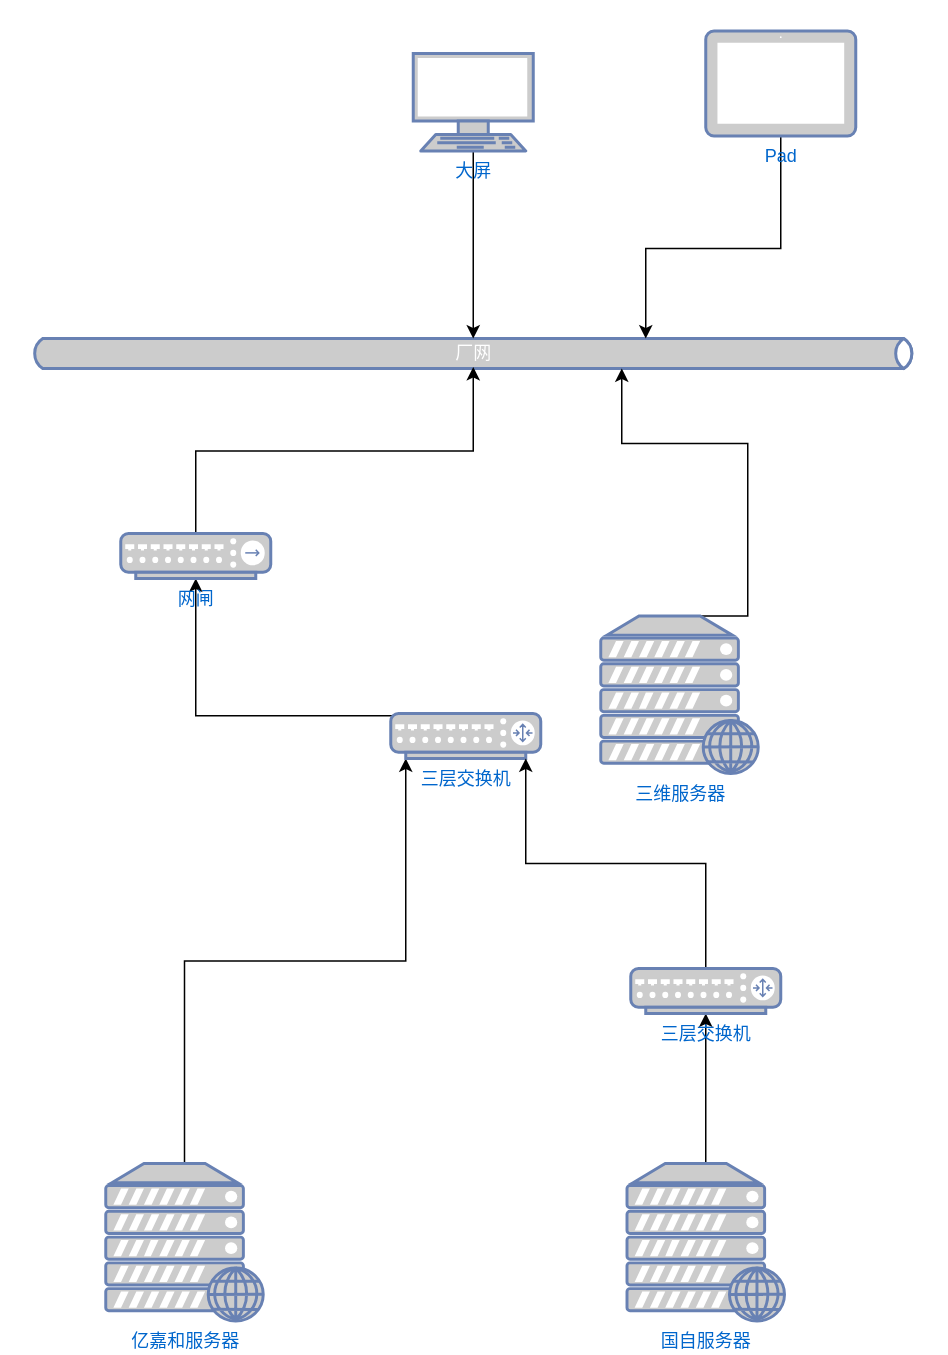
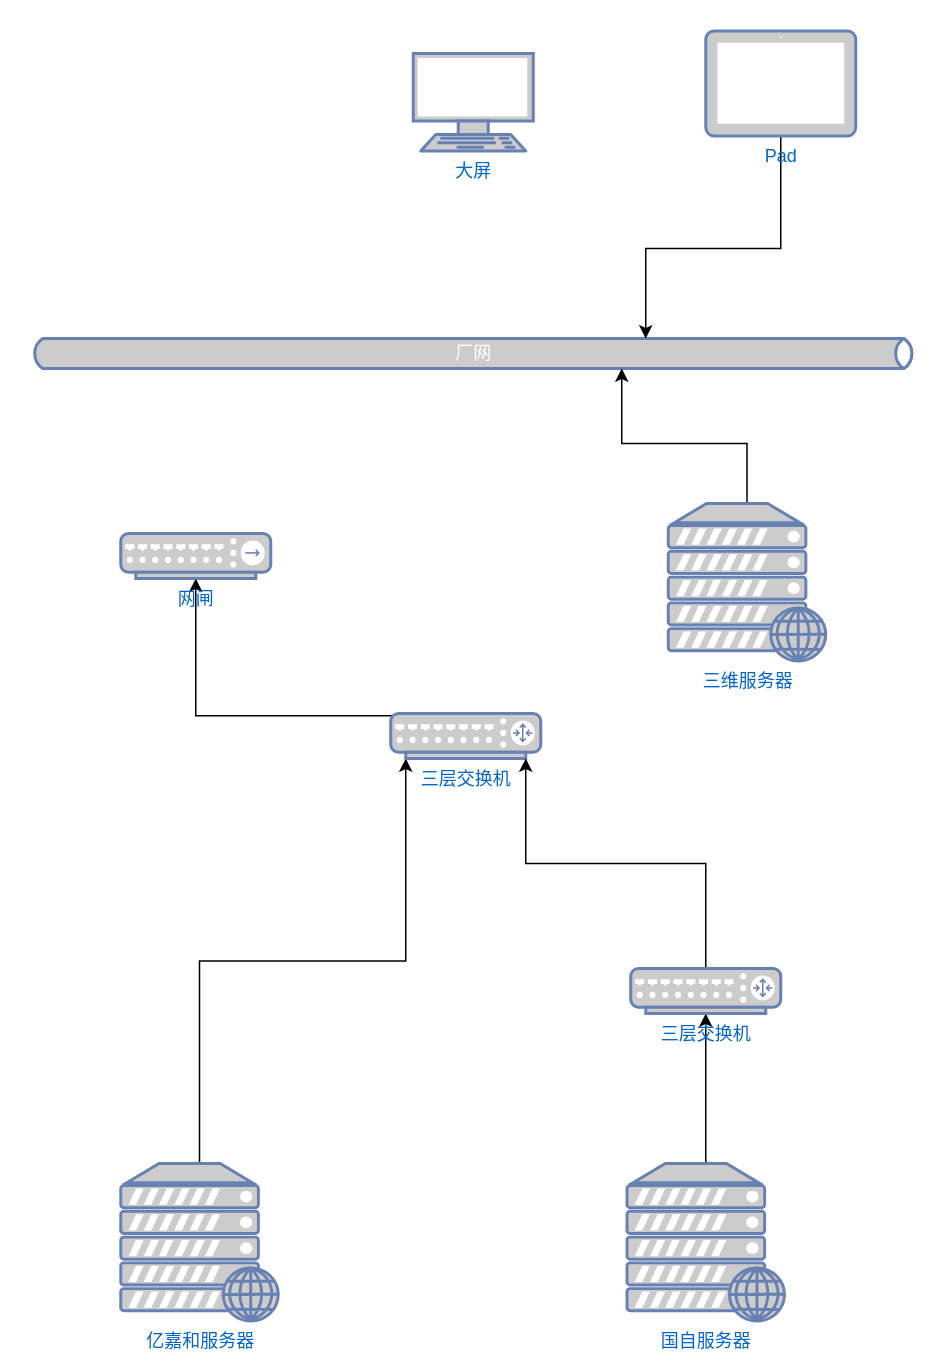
  <mxCell id="0" />
  <mxCell id="1" parent="0" />
  <mxCell id="2" style="edgeStyle=orthogonalEdgeStyle;rounded=0;orthogonalLoop=1;jettySize=auto;html=1;exitX=0.5;exitY=0;exitDx=0;exitDy=0;exitPerimeter=0;entryX=0.1;entryY=1;entryDx=0;entryDy=0;entryPerimeter=0;" edge="1" parent="1" source="3" target="7"><mxGeometry relative="1" as="geometry" /></mxCell>
- <mxCell id="3" value="亿嘉和服务器" style="fontColor=#0066CC;verticalAlign=top;verticalLabelPosition=bottom;labelPosition=center;align=center;html=1;outlineConnect=0;fillColor=#CCCCCC;strokeColor=#6881B3;gradientColor=none;gradientDirection=north;strokeWidth=2;shape=mxgraph.networks.web_server;" vertex="1" parent="1"><mxGeometry x="70" y="775" width="105" height="105" as="geometry" /></mxCell>
+ <mxCell id="3" value="亿嘉和服务器" style="fontColor=#0066CC;verticalAlign=top;verticalLabelPosition=bottom;labelPosition=center;align=center;html=1;outlineConnect=0;fillColor=#CCCCCC;strokeColor=#6881B3;gradientColor=none;gradientDirection=north;strokeWidth=2;shape=mxgraph.networks.web_server;" vertex="1" parent="1"><mxGeometry x="80" y="775" width="105" height="105" as="geometry" /></mxCell>
  <mxCell id="4" style="edgeStyle=orthogonalEdgeStyle;rounded=0;orthogonalLoop=1;jettySize=auto;html=1;exitX=0.5;exitY=0;exitDx=0;exitDy=0;exitPerimeter=0;" edge="1" parent="1" source="5" target="9"><mxGeometry relative="1" as="geometry" /></mxCell>
  <mxCell id="5" value="国自服务器" style="fontColor=#0066CC;verticalAlign=top;verticalLabelPosition=bottom;labelPosition=center;align=center;html=1;outlineConnect=0;fillColor=#CCCCCC;strokeColor=#6881B3;gradientColor=none;gradientDirection=north;strokeWidth=2;shape=mxgraph.networks.web_server;" vertex="1" parent="1"><mxGeometry x="417.5" y="775" width="105" height="105" as="geometry" /></mxCell>
  <mxCell id="6" style="edgeStyle=orthogonalEdgeStyle;rounded=0;orthogonalLoop=1;jettySize=auto;html=1;exitX=0.05;exitY=0.05;exitDx=0;exitDy=0;exitPerimeter=0;" edge="1" parent="1" source="7" target="12"><mxGeometry relative="1" as="geometry" /></mxCell>
  <mxCell id="7" value="三层交换机" style="fontColor=#0066CC;verticalAlign=top;verticalLabelPosition=bottom;labelPosition=center;align=center;html=1;outlineConnect=0;fillColor=#CCCCCC;strokeColor=#6881B3;gradientColor=none;gradientDirection=north;strokeWidth=2;shape=mxgraph.networks.router;" vertex="1" parent="1"><mxGeometry x="260" y="475" width="100" height="30" as="geometry" /></mxCell>
  <mxCell id="8" style="edgeStyle=orthogonalEdgeStyle;rounded=0;orthogonalLoop=1;jettySize=auto;html=1;exitX=0.5;exitY=0;exitDx=0;exitDy=0;exitPerimeter=0;entryX=0.9;entryY=1;entryDx=0;entryDy=0;entryPerimeter=0;" edge="1" parent="1" source="9" target="7"><mxGeometry relative="1" as="geometry" /></mxCell>
  <mxCell id="9" value="三层交换机" style="fontColor=#0066CC;verticalAlign=top;verticalLabelPosition=bottom;labelPosition=center;align=center;html=1;outlineConnect=0;fillColor=#CCCCCC;strokeColor=#6881B3;gradientColor=none;gradientDirection=north;strokeWidth=2;shape=mxgraph.networks.router;" vertex="1" parent="1"><mxGeometry x="420" y="645" width="100" height="30" as="geometry" /></mxCell>
  <mxCell id="10" value="厂网" style="html=1;outlineConnect=0;fillColor=#CCCCCC;strokeColor=#6881B3;gradientColor=none;gradientDirection=north;strokeWidth=2;shape=mxgraph.networks.bus;gradientColor=none;gradientDirection=north;fontColor=#ffffff;perimeter=backbonePerimeter;backboneSize=20;" vertex="1" parent="1"><mxGeometry x="20" y="225" width="590" height="20" as="geometry" /></mxCell>
- <mxCell id="11" style="edgeStyle=orthogonalEdgeStyle;rounded=0;orthogonalLoop=1;jettySize=auto;html=1;exitX=0.5;exitY=0;exitDx=0;exitDy=0;exitPerimeter=0;" edge="1" parent="1" source="12" target="10"><mxGeometry relative="1" as="geometry" /></mxCell>
  <mxCell id="12" value="网闸" style="fontColor=#0066CC;verticalAlign=top;verticalLabelPosition=bottom;labelPosition=center;align=center;html=1;outlineConnect=0;fillColor=#CCCCCC;strokeColor=#6881B3;gradientColor=none;gradientDirection=north;strokeWidth=2;shape=mxgraph.networks.hub;" vertex="1" parent="1"><mxGeometry x="80" y="355" width="100" height="30" as="geometry" /></mxCell>
  <mxCell id="13" style="edgeStyle=orthogonalEdgeStyle;rounded=0;orthogonalLoop=1;jettySize=auto;html=1;exitX=0.5;exitY=0;exitDx=0;exitDy=0;exitPerimeter=0;" edge="1" parent="1" source="14"><mxGeometry relative="1" as="geometry"><mxPoint x="414" y="245" as="targetPoint" /><Array as="points"><mxPoint x="498" y="295" /><mxPoint x="414" y="295" /></Array></mxGeometry></mxCell>
- <mxCell id="14" value="三维服务器" style="fontColor=#0066CC;verticalAlign=top;verticalLabelPosition=bottom;labelPosition=center;align=center;html=1;outlineConnect=0;fillColor=#CCCCCC;strokeColor=#6881B3;gradientColor=none;gradientDirection=north;strokeWidth=2;shape=mxgraph.networks.web_server;" vertex="1" parent="1"><mxGeometry x="400" y="410" width="105" height="105" as="geometry" /></mxCell>
- <mxCell id="15" style="edgeStyle=orthogonalEdgeStyle;rounded=0;orthogonalLoop=1;jettySize=auto;html=1;exitX=0.5;exitY=1;exitDx=0;exitDy=0;exitPerimeter=0;" edge="1" parent="1" source="16" target="10"><mxGeometry relative="1" as="geometry" /></mxCell>
+ <mxCell id="14" value="三维服务器" style="fontColor=#0066CC;verticalAlign=top;verticalLabelPosition=bottom;labelPosition=center;align=center;html=1;outlineConnect=0;fillColor=#CCCCCC;strokeColor=#6881B3;gradientColor=none;gradientDirection=north;strokeWidth=2;shape=mxgraph.networks.web_server;" vertex="1" parent="1"><mxGeometry x="445" y="335" width="105" height="105" as="geometry" /></mxCell>
  <mxCell id="16" value="大屏" style="fontColor=#0066CC;verticalAlign=top;verticalLabelPosition=bottom;labelPosition=center;align=center;html=1;outlineConnect=0;fillColor=#CCCCCC;strokeColor=#6881B3;gradientColor=none;gradientDirection=north;strokeWidth=2;shape=mxgraph.networks.terminal;" vertex="1" parent="1"><mxGeometry x="275" y="35" width="80" height="65" as="geometry" /></mxCell>
  <mxCell id="17" style="edgeStyle=orthogonalEdgeStyle;rounded=0;orthogonalLoop=1;jettySize=auto;html=1;exitX=0.5;exitY=1;exitDx=0;exitDy=0;exitPerimeter=0;" edge="1" parent="1" source="18" target="10"><mxGeometry relative="1" as="geometry"><mxPoint x="500" y="215" as="targetPoint" /><Array as="points"><mxPoint x="520" y="165" /><mxPoint x="430" y="165" /></Array></mxGeometry></mxCell>
  <mxCell id="18" value="Pad" style="fontColor=#0066CC;verticalAlign=top;verticalLabelPosition=bottom;labelPosition=center;align=center;html=1;outlineConnect=0;fillColor=#CCCCCC;strokeColor=#6881B3;gradientColor=none;gradientDirection=north;strokeWidth=2;shape=mxgraph.networks.tablet;" vertex="1" parent="1"><mxGeometry x="470" y="20" width="100" height="70" as="geometry" /></mxCell>
